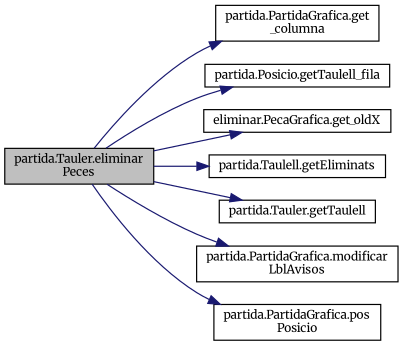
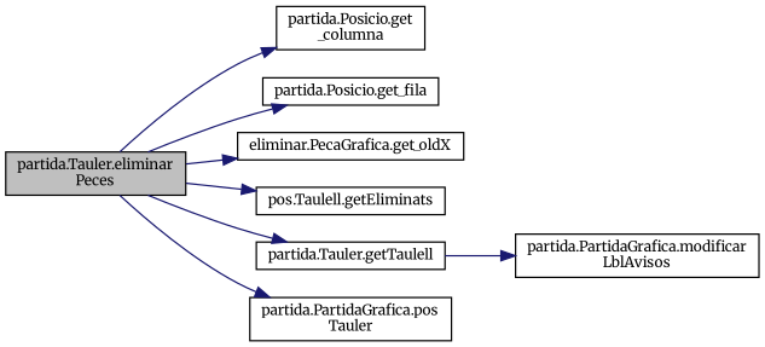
  digraph {
    fontname=Merriweather
    rankdir=LR
    node [color=black fillcolor=white fontname=Merriweather fontsize=10 shape=record style=filled]
    edge [color=midnightblue fontname=Merriweather fontsize=10 labelfontname=Helvetica labelfontsize=10 style=solid]
    n1 [fillcolor=grey75 fontcolor=black height=0.2 label="partida.Tauler.eliminar\lPeces" width=0.4]
-   n2 [height=0.2 label="partida.PartidaGrafica.get\l_columna" width=0.4]
-   n3 [height=0.2 label="partida.Posicio.getTaulell_fila" width=0.4]
+   n2 [height=0.2 label="partida.Posicio.get\l_columna" width=0.4]
+   n3 [height=0.2 label="partida.Posicio.get_fila" width=0.4]
    n4 [height=0.2 label="eliminar.PecaGrafica.get_oldX" width=0.4]
-   n5 [height=0.2 label="partida.Taulell.getEliminats" width=0.4]
+   n5 [height=0.2 label="pos.Taulell.getEliminats" width=0.4]
    n6 [height=0.2 label="partida.Tauler.getTaulell" width=0.4]
    n7 [height=0.2 label="partida.PartidaGrafica.modificar\lLblAvisos" width=0.4]
-   n8 [height=0.2 label="partida.PartidaGrafica.pos\lPosicio" width=0.4]
+   n8 [height=0.2 label="partida.PartidaGrafica.pos\lTauler" width=0.4]
    n1 -> n2
    n1 -> n3
    n1 -> n4
    n1 -> n5
    n1 -> n6
-   n1 -> n7
+   n6 -> n7
    n1 -> n8
  }
